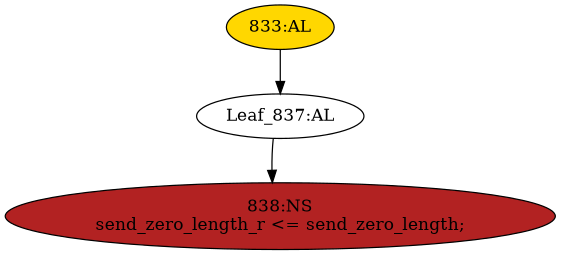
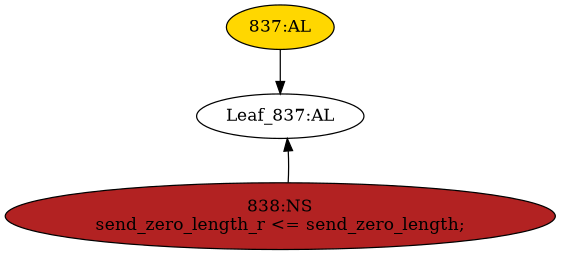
  strict digraph {
    node [style=filled]
    edge [cond="[]" lineno=None]
-   n1 [ast="<pyverilog.vparser.ast.Always object at 0x7f55b234bb10>" clk_sens=True fillcolor=gold label="833:AL" sens="['clk']" statements="[]" typ=Always use_var="['send_zero_length']"]
+   n1 [ast="<pyverilog.vparser.ast.Always object at 0x7f55b234bb10>" clk_sens=True fillcolor=gold label="837:AL" sens="['clk']" statements="[]" typ=Always use_var="['send_zero_length']"]
    n2 [def_var="['send_zero_length_r']" label="Leaf_837:AL" style=""]
    n3 [ast="<pyverilog.vparser.ast.NonblockingSubstitution object at 0x7f55b234b790>" fillcolor=firebrick label="838:NS\nsend_zero_length_r <= send_zero_length;" statements="[<pyverilog.vparser.ast.NonblockingSubstitution object at 0x7f55b234b790>]" typ=NonblockingSubstitution]
    n1 -> n2
-   n2 -> n3
+   n3 -> n2
  }
